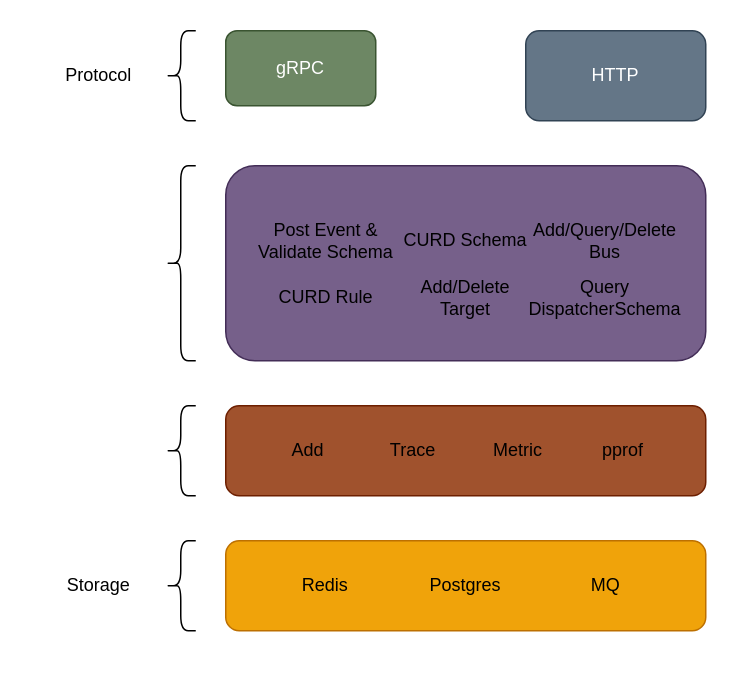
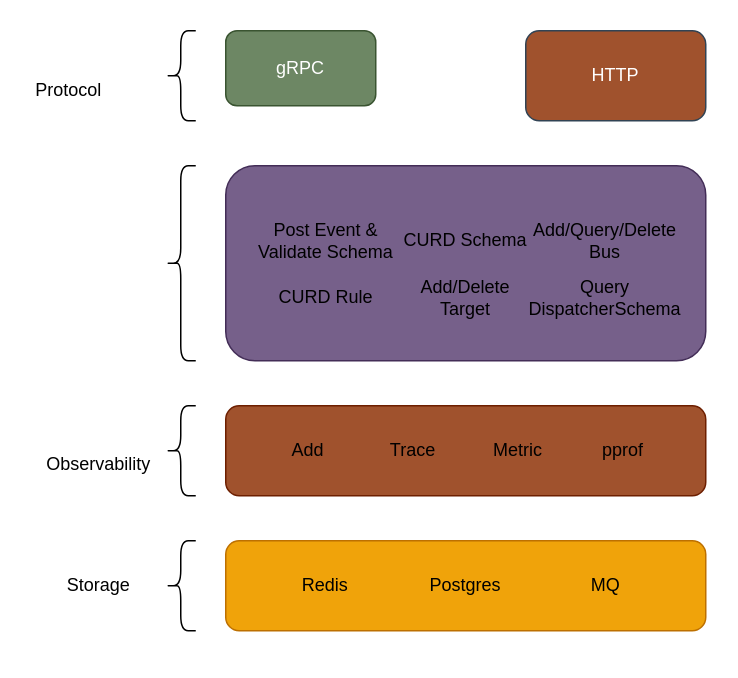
  <mxCell id="0" />
  <mxCell id="1" parent="0" />
  <mxCell id="2" value="" style="shape=table;startSize=0;container=1;collapsible=0;childLayout=tableLayout;fontSize=11;fillColor=none;strokeColor=none;" parent="1" vertex="1"><mxGeometry x="370" y="370" width="60" height="60" as="geometry" /></mxCell>
  <mxCell id="3" value="gRPC" style="rounded=1;whiteSpace=wrap;html=1;fillColor=#6d8764;fontColor=#ffffff;strokeColor=#3A5431;" parent="1" vertex="1"><mxGeometry x="150" y="20" width="100" height="50" as="geometry" /></mxCell>
- <mxCell id="4" value="HTTP" style="rounded=1;whiteSpace=wrap;html=1;fillColor=#647687;fontColor=#ffffff;strokeColor=#314354;" parent="1" vertex="1"><mxGeometry x="350" y="20" width="120" height="60" as="geometry" /></mxCell>
+ <mxCell id="4" value="HTTP" style="rounded=1;whiteSpace=wrap;html=1;fillColor=#a0522d;fontColor=#ffffff;strokeColor=#314354;" parent="1" vertex="1"><mxGeometry x="350" y="20" width="120" height="60" as="geometry" /></mxCell>
  <mxCell id="5" value="" style="rounded=1;whiteSpace=wrap;html=1;fillColor=#76608a;fontColor=#ffffff;strokeColor=#432D57;" parent="1" vertex="1"><mxGeometry x="150" y="110" width="320" height="130" as="geometry" /></mxCell>
  <mxCell id="6" value="" style="childLayout=tableLayout;recursiveResize=0;shadow=0;fillColor=none;strokeColor=none;" parent="1" vertex="1"><mxGeometry x="170" y="140" width="280" height="76" as="geometry" /></mxCell>
  <mxCell id="7" value="" style="shape=tableRow;horizontal=0;startSize=0;swimlaneHead=0;swimlaneBody=0;top=0;left=0;bottom=0;right=0;dropTarget=0;collapsible=0;recursiveResize=0;expand=0;fontStyle=0;fillColor=none;" parent="6" vertex="1"><mxGeometry width="280" height="40" as="geometry" /></mxCell>
  <mxCell id="8" value="Post Event &amp;amp; Validate Schema" style="connectable=0;recursiveResize=0;strokeColor=none;fillColor=none;align=center;whiteSpace=wrap;html=1;" parent="7" vertex="1"><mxGeometry width="94" height="40" as="geometry"><mxRectangle width="94" height="40" as="alternateBounds" /></mxGeometry></mxCell>
  <mxCell id="9" value="CURD Schema" style="connectable=0;recursiveResize=0;strokeColor=none;fillColor=none;align=center;whiteSpace=wrap;html=1;" parent="7" vertex="1"><mxGeometry x="94" width="92" height="40" as="geometry"><mxRectangle width="92" height="40" as="alternateBounds" /></mxGeometry></mxCell>
  <mxCell id="10" value="Add/Query/Delete Bus" style="connectable=0;recursiveResize=0;strokeColor=none;fillColor=none;align=center;whiteSpace=wrap;html=1;" parent="7" vertex="1"><mxGeometry x="186" width="94" height="40" as="geometry"><mxRectangle width="94" height="40" as="alternateBounds" /></mxGeometry></mxCell>
  <mxCell id="11" style="shape=tableRow;horizontal=0;startSize=0;swimlaneHead=0;swimlaneBody=0;top=0;left=0;bottom=0;right=0;dropTarget=0;collapsible=0;recursiveResize=0;expand=0;fontStyle=0;fillColor=none;" parent="6" vertex="1"><mxGeometry y="40" width="280" height="36" as="geometry" /></mxCell>
  <mxCell id="12" value="CURD Rule" style="connectable=0;recursiveResize=0;strokeColor=none;fillColor=none;align=center;whiteSpace=wrap;html=1;" parent="11" vertex="1"><mxGeometry width="94" height="36" as="geometry"><mxRectangle width="94" height="36" as="alternateBounds" /></mxGeometry></mxCell>
  <mxCell id="13" value="Add/Delete Target" style="connectable=0;recursiveResize=0;strokeColor=none;fillColor=none;align=center;whiteSpace=wrap;html=1;" parent="11" vertex="1"><mxGeometry x="94" width="92" height="36" as="geometry"><mxRectangle width="92" height="36" as="alternateBounds" /></mxGeometry></mxCell>
  <mxCell id="14" value="Query&lt;br&gt;DispatcherSchema" style="connectable=0;recursiveResize=0;strokeColor=none;fillColor=none;align=center;whiteSpace=wrap;html=1;" parent="11" vertex="1"><mxGeometry x="186" width="94" height="36" as="geometry"><mxRectangle width="94" height="36" as="alternateBounds" /></mxGeometry></mxCell>
  <mxCell id="15" value="" style="rounded=1;whiteSpace=wrap;html=1;fillColor=#a0522d;fontColor=#ffffff;strokeColor=#6D1F00;" parent="1" vertex="1"><mxGeometry x="150" y="270" width="320" height="60" as="geometry" /></mxCell>
  <mxCell id="16" value="" style="childLayout=tableLayout;recursiveResize=0;shadow=0;fillColor=none;strokeColor=none;" parent="1" vertex="1"><mxGeometry x="170" y="276.5" width="280" height="47" as="geometry" /></mxCell>
  <mxCell id="17" value="" style="shape=tableRow;horizontal=0;startSize=0;swimlaneHead=0;swimlaneBody=0;top=0;left=0;bottom=0;right=0;dropTarget=0;collapsible=0;recursiveResize=0;expand=0;fontStyle=0;fillColor=none;" parent="16" vertex="1"><mxGeometry width="280" height="47" as="geometry" /></mxCell>
  <mxCell id="18" value="Add" style="connectable=0;recursiveResize=0;strokeColor=none;fillColor=none;align=center;whiteSpace=wrap;html=1;" parent="17" vertex="1"><mxGeometry width="70" height="47" as="geometry"><mxRectangle width="70" height="47" as="alternateBounds" /></mxGeometry></mxCell>
  <mxCell id="19" value="Trace" style="connectable=0;recursiveResize=0;strokeColor=none;fillColor=none;align=center;whiteSpace=wrap;html=1;" parent="17" vertex="1"><mxGeometry x="70" width="70" height="47" as="geometry"><mxRectangle width="70" height="47" as="alternateBounds" /></mxGeometry></mxCell>
  <mxCell id="20" value="Metric" style="connectable=0;recursiveResize=0;strokeColor=none;fillColor=none;align=center;whiteSpace=wrap;html=1;" parent="17" vertex="1"><mxGeometry x="140" width="70" height="47" as="geometry"><mxRectangle width="70" height="47" as="alternateBounds" /></mxGeometry></mxCell>
  <mxCell id="21" value="pprof" style="connectable=0;recursiveResize=0;strokeColor=none;fillColor=none;align=center;whiteSpace=wrap;html=1;" parent="17" vertex="1"><mxGeometry x="210" width="70" height="47" as="geometry"><mxRectangle width="70" height="47" as="alternateBounds" /></mxGeometry></mxCell>
  <mxCell id="22" value="" style="rounded=1;whiteSpace=wrap;html=1;fillColor=#f0a30a;fontColor=#000000;strokeColor=#BD7000;" parent="1" vertex="1"><mxGeometry x="150" y="360" width="320" height="60" as="geometry" /></mxCell>
  <mxCell id="23" value="" style="childLayout=tableLayout;recursiveResize=0;shadow=0;fillColor=none;strokeColor=none;" parent="1" vertex="1"><mxGeometry x="170" y="366.5" width="280" height="47" as="geometry" /></mxCell>
  <mxCell id="24" value="" style="shape=tableRow;horizontal=0;startSize=0;swimlaneHead=0;swimlaneBody=0;top=0;left=0;bottom=0;right=0;dropTarget=0;collapsible=0;recursiveResize=0;expand=0;fontStyle=0;fillColor=none;" parent="23" vertex="1"><mxGeometry width="280" height="47" as="geometry" /></mxCell>
  <mxCell id="25" value="Redis" style="connectable=0;recursiveResize=0;strokeColor=none;fillColor=none;align=center;whiteSpace=wrap;html=1;" parent="24" vertex="1"><mxGeometry width="93" height="47" as="geometry"><mxRectangle width="93" height="47" as="alternateBounds" /></mxGeometry></mxCell>
  <mxCell id="26" value="Postgres" style="connectable=0;recursiveResize=0;strokeColor=none;fillColor=none;align=center;whiteSpace=wrap;html=1;" parent="24" vertex="1"><mxGeometry x="93" width="94" height="47" as="geometry"><mxRectangle width="94" height="47" as="alternateBounds" /></mxGeometry></mxCell>
  <mxCell id="27" value="MQ" style="connectable=0;recursiveResize=0;strokeColor=none;fillColor=none;align=center;whiteSpace=wrap;html=1;" parent="24" vertex="1"><mxGeometry x="187" width="93" height="47" as="geometry"><mxRectangle width="93" height="47" as="alternateBounds" /></mxGeometry></mxCell>
  <mxCell id="28" value="" style="shape=curlyBracket;whiteSpace=wrap;html=1;rounded=1;labelPosition=left;verticalLabelPosition=middle;align=right;verticalAlign=middle;" parent="1" vertex="1"><mxGeometry x="110" y="20" width="20" height="60" as="geometry" /></mxCell>
  <mxCell id="29" value="" style="shape=curlyBracket;whiteSpace=wrap;html=1;rounded=1;labelPosition=left;verticalLabelPosition=middle;align=right;verticalAlign=middle;" parent="1" vertex="1"><mxGeometry x="110" y="110" width="20" height="130" as="geometry" /></mxCell>
  <mxCell id="30" value="" style="shape=curlyBracket;whiteSpace=wrap;html=1;rounded=1;labelPosition=left;verticalLabelPosition=middle;align=right;verticalAlign=middle;" parent="1" vertex="1"><mxGeometry x="110" y="270" width="20" height="60" as="geometry" /></mxCell>
  <mxCell id="31" value="" style="shape=curlyBracket;whiteSpace=wrap;html=1;rounded=1;labelPosition=left;verticalLabelPosition=middle;align=right;verticalAlign=middle;" parent="1" vertex="1"><mxGeometry x="110" y="360" width="20" height="60" as="geometry" /></mxCell>
- <mxCell id="32" value="Protocol" style="text;html=1;align=center;verticalAlign=middle;resizable=0;points=[];autosize=1;strokeColor=none;fillColor=none;" parent="1" vertex="1"><mxGeometry x="30" y="35" width="70" height="30" as="geometry" /></mxCell>
+ <mxCell id="32" value="Protocol" style="text;html=1;align=center;verticalAlign=middle;resizable=0;points=[];autosize=1;strokeColor=none;fillColor=none;" parent="1" vertex="1"><mxGeometry x="10" y="45" width="70" height="30" as="geometry" /></mxCell>
+ <mxCell id="33" value="Observability" style="text;html=1;align=center;verticalAlign=middle;resizable=0;points=[];autosize=1;strokeColor=none;fillColor=none;" parent="1" vertex="1"><mxGeometry x="20" y="293.5" width="90" height="30" as="geometry" /></mxCell>
  <mxCell id="34" value="Storage" style="text;html=1;align=center;verticalAlign=middle;resizable=0;points=[];autosize=1;strokeColor=none;fillColor=none;" parent="1" vertex="1"><mxGeometry x="30" y="375" width="70" height="30" as="geometry" /></mxCell>
